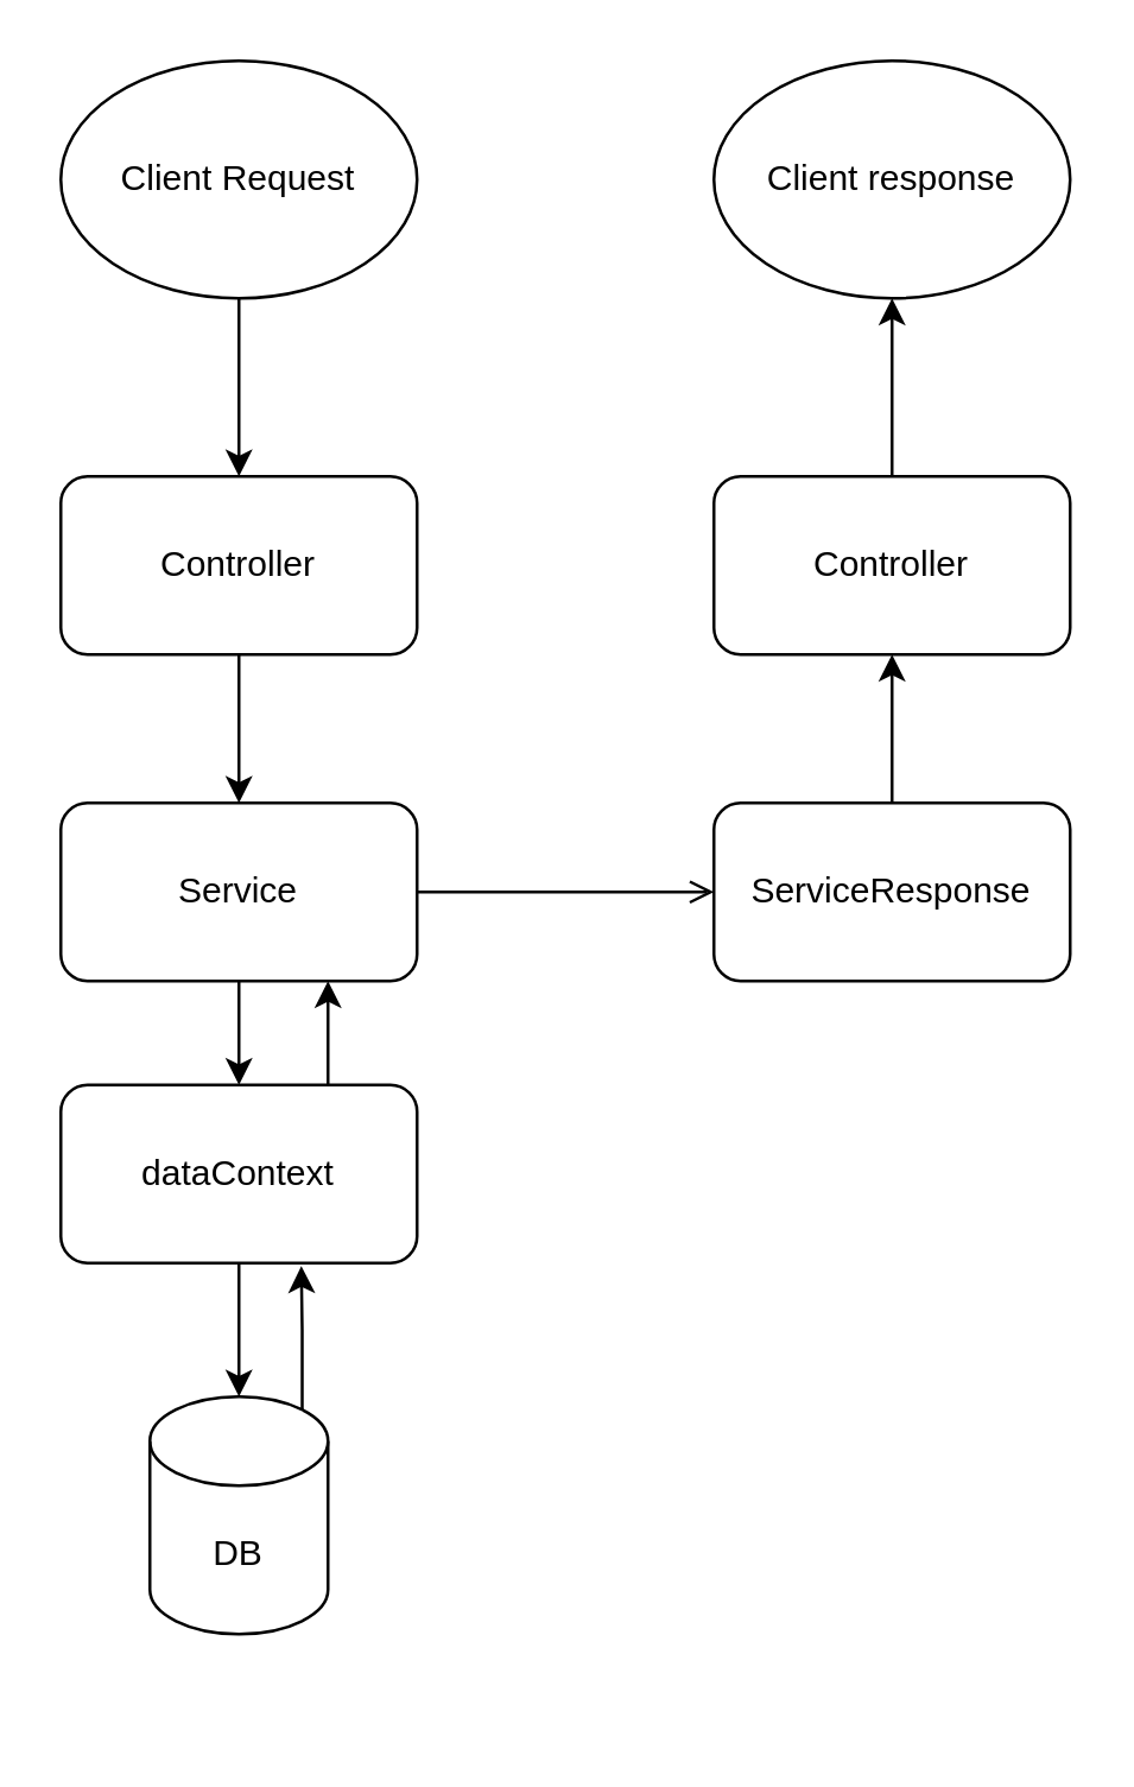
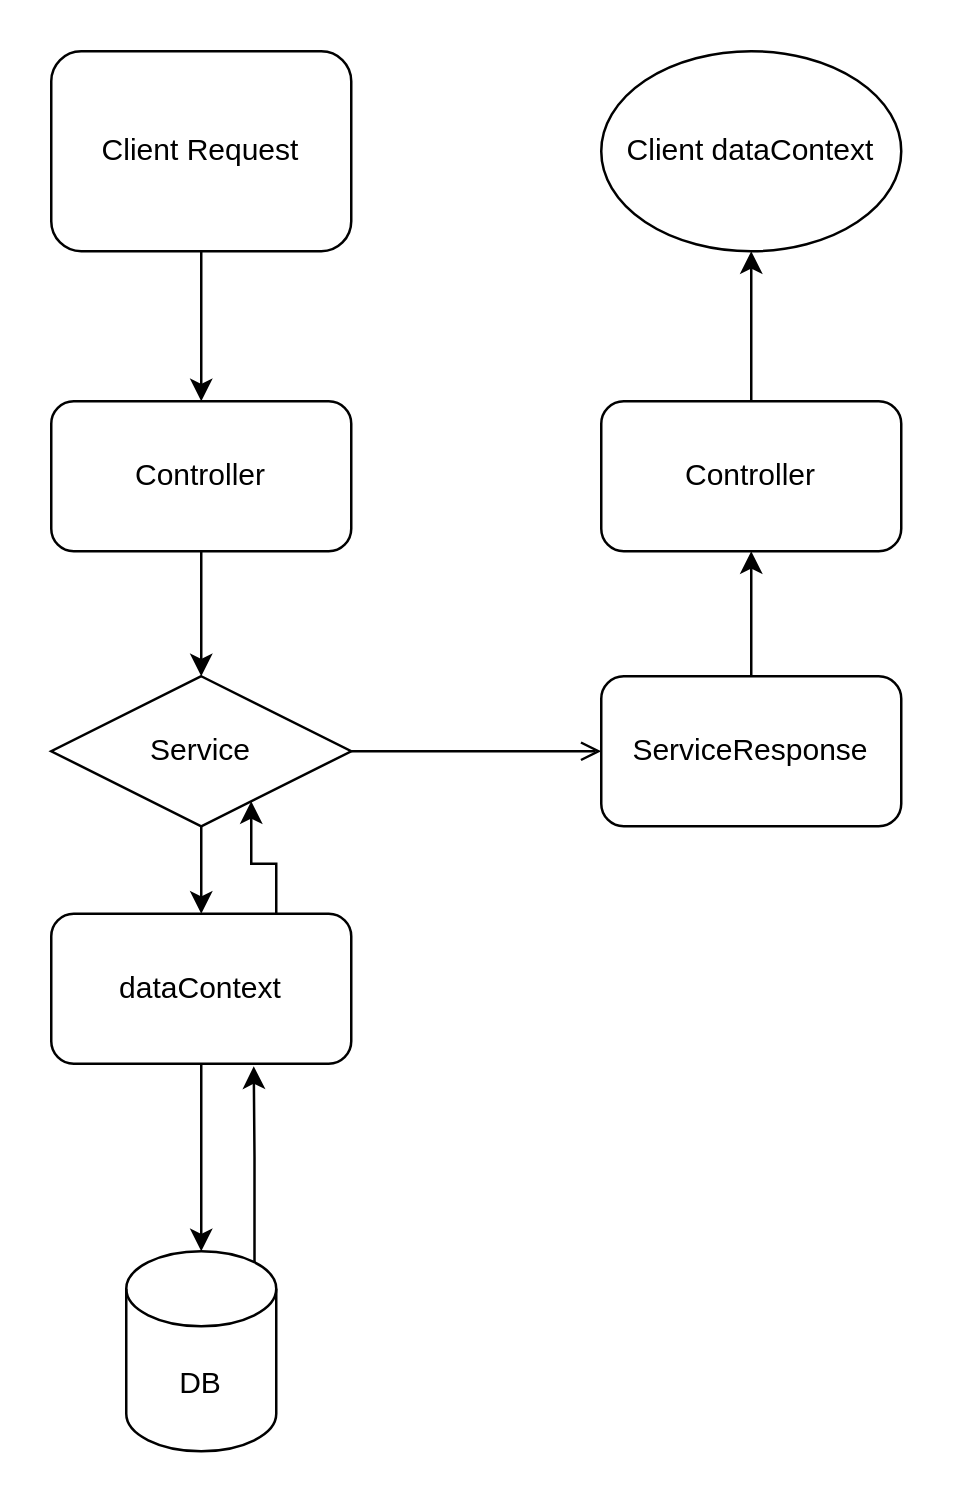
  <mxCell id="0" />
  <mxCell id="1" parent="0" />
  <mxCell id="2" style="edgeStyle=orthogonalEdgeStyle;rounded=0;orthogonalLoop=1;jettySize=auto;html=1;exitX=0.5;exitY=1;exitDx=0;exitDy=0;entryX=0.5;entryY=0;entryDx=0;entryDy=0;" parent="1" source="3" target="5" edge="1"><mxGeometry relative="1" as="geometry" /></mxCell>
- <mxCell id="3" value="Client Request" style="ellipse;whiteSpace=wrap;html=1;" parent="1" vertex="1"><mxGeometry x="20" y="20" width="120" height="80" as="geometry" /></mxCell>
+ <mxCell id="3" value="Client Request" style="whiteSpace=wrap;html=1;rounded=1;" parent="1" vertex="1"><mxGeometry x="20" y="20" width="120" height="80" as="geometry" /></mxCell>
  <mxCell id="4" style="edgeStyle=orthogonalEdgeStyle;rounded=0;orthogonalLoop=1;jettySize=auto;html=1;exitX=0.5;exitY=1;exitDx=0;exitDy=0;entryX=0.5;entryY=0;entryDx=0;entryDy=0;" parent="1" source="5" target="8" edge="1"><mxGeometry relative="1" as="geometry" /></mxCell>
  <mxCell id="5" value="Controller" style="rounded=1;whiteSpace=wrap;html=1;" parent="1" vertex="1"><mxGeometry x="20" y="160" width="120" height="60" as="geometry" /></mxCell>
  <mxCell id="6" style="edgeStyle=orthogonalEdgeStyle;rounded=0;orthogonalLoop=1;jettySize=auto;html=1;exitX=0.5;exitY=1;exitDx=0;exitDy=0;entryX=0.5;entryY=0;entryDx=0;entryDy=0;" parent="1" source="8" target="11" edge="1"><mxGeometry relative="1" as="geometry" /></mxCell>
  <mxCell id="7" style="edgeStyle=orthogonalEdgeStyle;rounded=0;orthogonalLoop=1;jettySize=auto;html=1;exitX=1;exitY=0.5;exitDx=0;exitDy=0;entryX=0;entryY=0.5;entryDx=0;entryDy=0;endArrow=open;" edge="1" parent="1" source="8" target="16"><mxGeometry relative="1" as="geometry" /></mxCell>
- <mxCell id="8" value="Service" style="rounded=1;whiteSpace=wrap;html=1;" parent="1" vertex="1"><mxGeometry x="20" y="270" width="120" height="60" as="geometry" /></mxCell>
+ <mxCell id="8" value="Service" style="rhombus;whiteSpace=wrap;html=1;" parent="1" vertex="1"><mxGeometry x="20" y="270" width="120" height="60" as="geometry" /></mxCell>
  <mxCell id="9" style="edgeStyle=orthogonalEdgeStyle;rounded=0;orthogonalLoop=1;jettySize=auto;html=1;exitX=0.5;exitY=1;exitDx=0;exitDy=0;entryX=0.5;entryY=0;entryDx=0;entryDy=0;entryPerimeter=0;" edge="1" parent="1" source="11" target="13"><mxGeometry relative="1" as="geometry" /></mxCell>
  <mxCell id="10" style="edgeStyle=orthogonalEdgeStyle;rounded=0;orthogonalLoop=1;jettySize=auto;html=1;exitX=0.75;exitY=0;exitDx=0;exitDy=0;entryX=0.75;entryY=1;entryDx=0;entryDy=0;" edge="1" parent="1" source="11" target="8"><mxGeometry relative="1" as="geometry" /></mxCell>
  <mxCell id="11" value="dataContext" style="rounded=1;whiteSpace=wrap;html=1;" parent="1" vertex="1"><mxGeometry x="20" y="365" width="120" height="60" as="geometry" /></mxCell>
  <mxCell id="12" style="edgeStyle=orthogonalEdgeStyle;rounded=0;orthogonalLoop=1;jettySize=auto;html=1;exitX=0.855;exitY=0;exitDx=0;exitDy=4.35;exitPerimeter=0;entryX=0.675;entryY=1.017;entryDx=0;entryDy=0;entryPerimeter=0;" edge="1" parent="1" source="13" target="11"><mxGeometry relative="1" as="geometry" /></mxCell>
- <mxCell id="13" value="DB" style="shape=cylinder3;whiteSpace=wrap;html=1;boundedLbl=1;backgroundOutline=1;size=15;" parent="1" vertex="1"><mxGeometry x="50" y="470" width="60" height="80" as="geometry" /></mxCell>
- <mxCell id="14" value="Client response" style="ellipse;whiteSpace=wrap;html=1;" vertex="1" parent="1"><mxGeometry x="240" y="20" width="120" height="80" as="geometry" /></mxCell>
+ <mxCell id="13" value="DB" style="shape=cylinder3;whiteSpace=wrap;html=1;boundedLbl=1;backgroundOutline=1;size=15;" parent="1" vertex="1"><mxGeometry x="50" y="500" width="60" height="80" as="geometry" /></mxCell>
+ <mxCell id="14" value="Client dataContext" style="ellipse;whiteSpace=wrap;html=1;" vertex="1" parent="1"><mxGeometry x="240" y="20" width="120" height="80" as="geometry" /></mxCell>
  <mxCell id="15" style="edgeStyle=orthogonalEdgeStyle;rounded=0;orthogonalLoop=1;jettySize=auto;html=1;exitX=0.5;exitY=0;exitDx=0;exitDy=0;entryX=0.5;entryY=1;entryDx=0;entryDy=0;" edge="1" parent="1" source="16" target="18"><mxGeometry relative="1" as="geometry" /></mxCell>
  <mxCell id="16" value="ServiceResponse" style="rounded=1;whiteSpace=wrap;html=1;" vertex="1" parent="1"><mxGeometry x="240" y="270" width="120" height="60" as="geometry" /></mxCell>
  <mxCell id="17" value="" style="edgeStyle=orthogonalEdgeStyle;rounded=0;orthogonalLoop=1;jettySize=auto;html=1;" edge="1" parent="1" source="18" target="14"><mxGeometry relative="1" as="geometry" /></mxCell>
  <mxCell id="18" value="Controller" style="rounded=1;whiteSpace=wrap;html=1;" vertex="1" parent="1"><mxGeometry x="240" y="160" width="120" height="60" as="geometry" /></mxCell>
